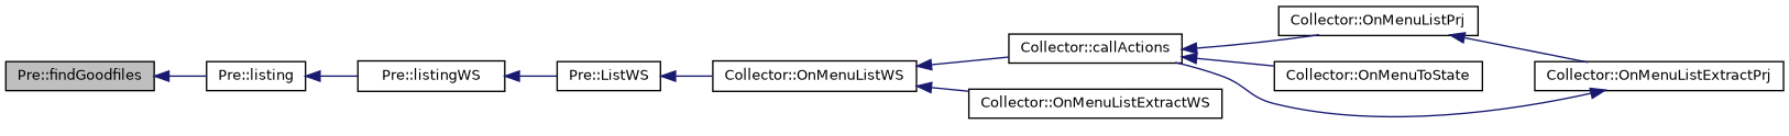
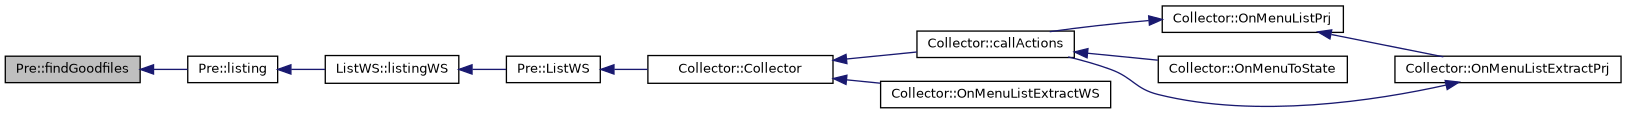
  digraph {
    rankdir=LR
    node [color=black fillcolor=white fontname=Helvetica fontsize=10 shape=record style=filled]
    edge [color=midnightblue dir=back fontname=Helvetica fontsize=10 labelfontname=Helvetica labelfontsize=10 style=solid]
    n1 [fillcolor=grey75 fontcolor=black height=0.2 label="Pre::findGoodfiles" width=0.4]
    n2 [height=0.2 label="Pre::listing" width=0.4]
-   n3 [height=0.2 label="Pre::listingWS" width=0.4]
+   n3 [height=0.2 label="ListWS::listingWS" width=0.4]
    n4 [height=0.2 label="Pre::ListWS" width=0.4]
    n5 [height=0.2 label="Collector::OnMenuListPrj" width=0.4]
    n6 [height=0.2 label="Collector::callActions" width=0.4]
    n7 [height=0.2 label="Collector::OnMenuListExtractPrj" width=0.4]
    n8 [height=0.2 label="Collector::OnMenuToState" width=0.4]
-   n9 [height=0.2 label="Collector::OnMenuListWS" width=0.4]
+   n9 [height=0.2 label="Collector::Collector" width=0.4]
    n10 [height=0.2 label="Collector::OnMenuListExtractWS" width=0.4]
    n1 -> n2
    n2 -> n3
    n3 -> n4
    n4 -> n9
-   n6 -> n5
+   n5 -> n6
    n5 -> n7
    n6 -> n8
    n7 -> n6
    n9 -> n6
    n9 -> n10
  }
